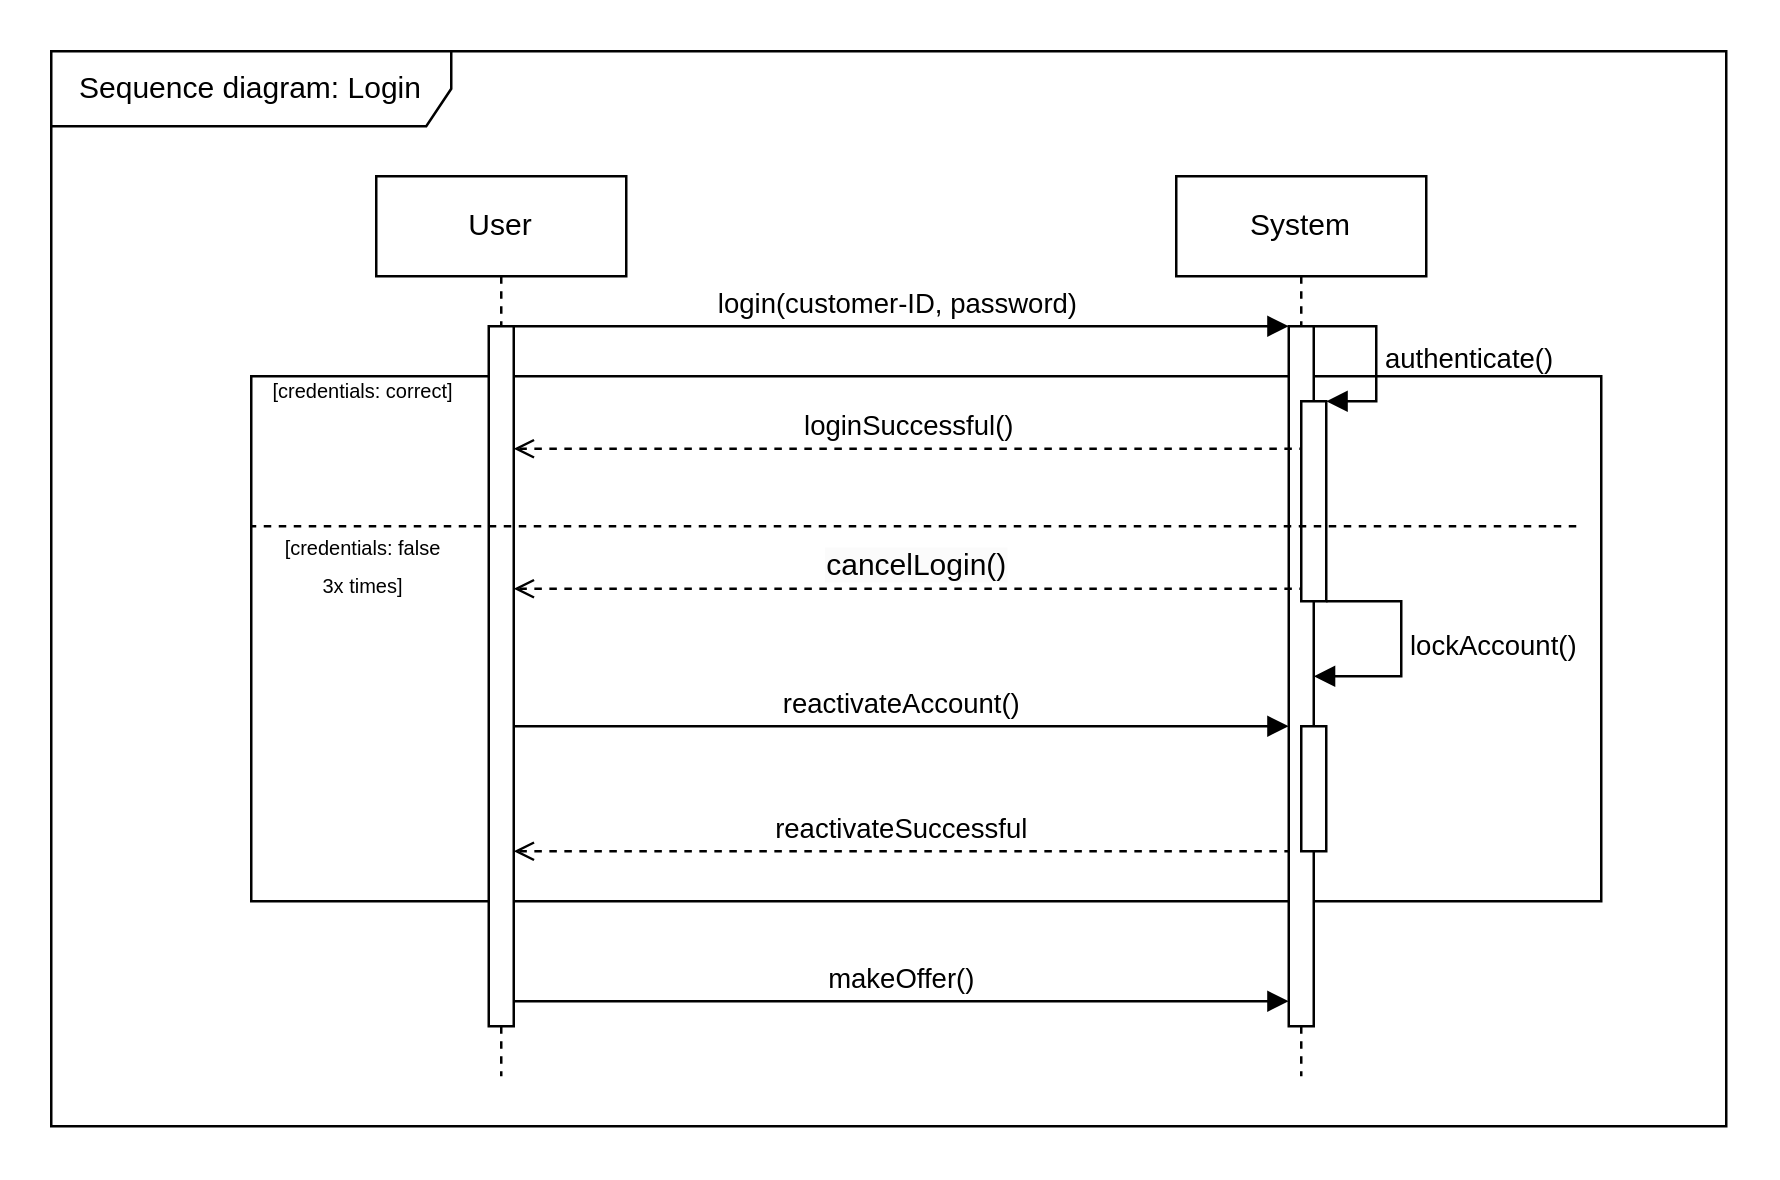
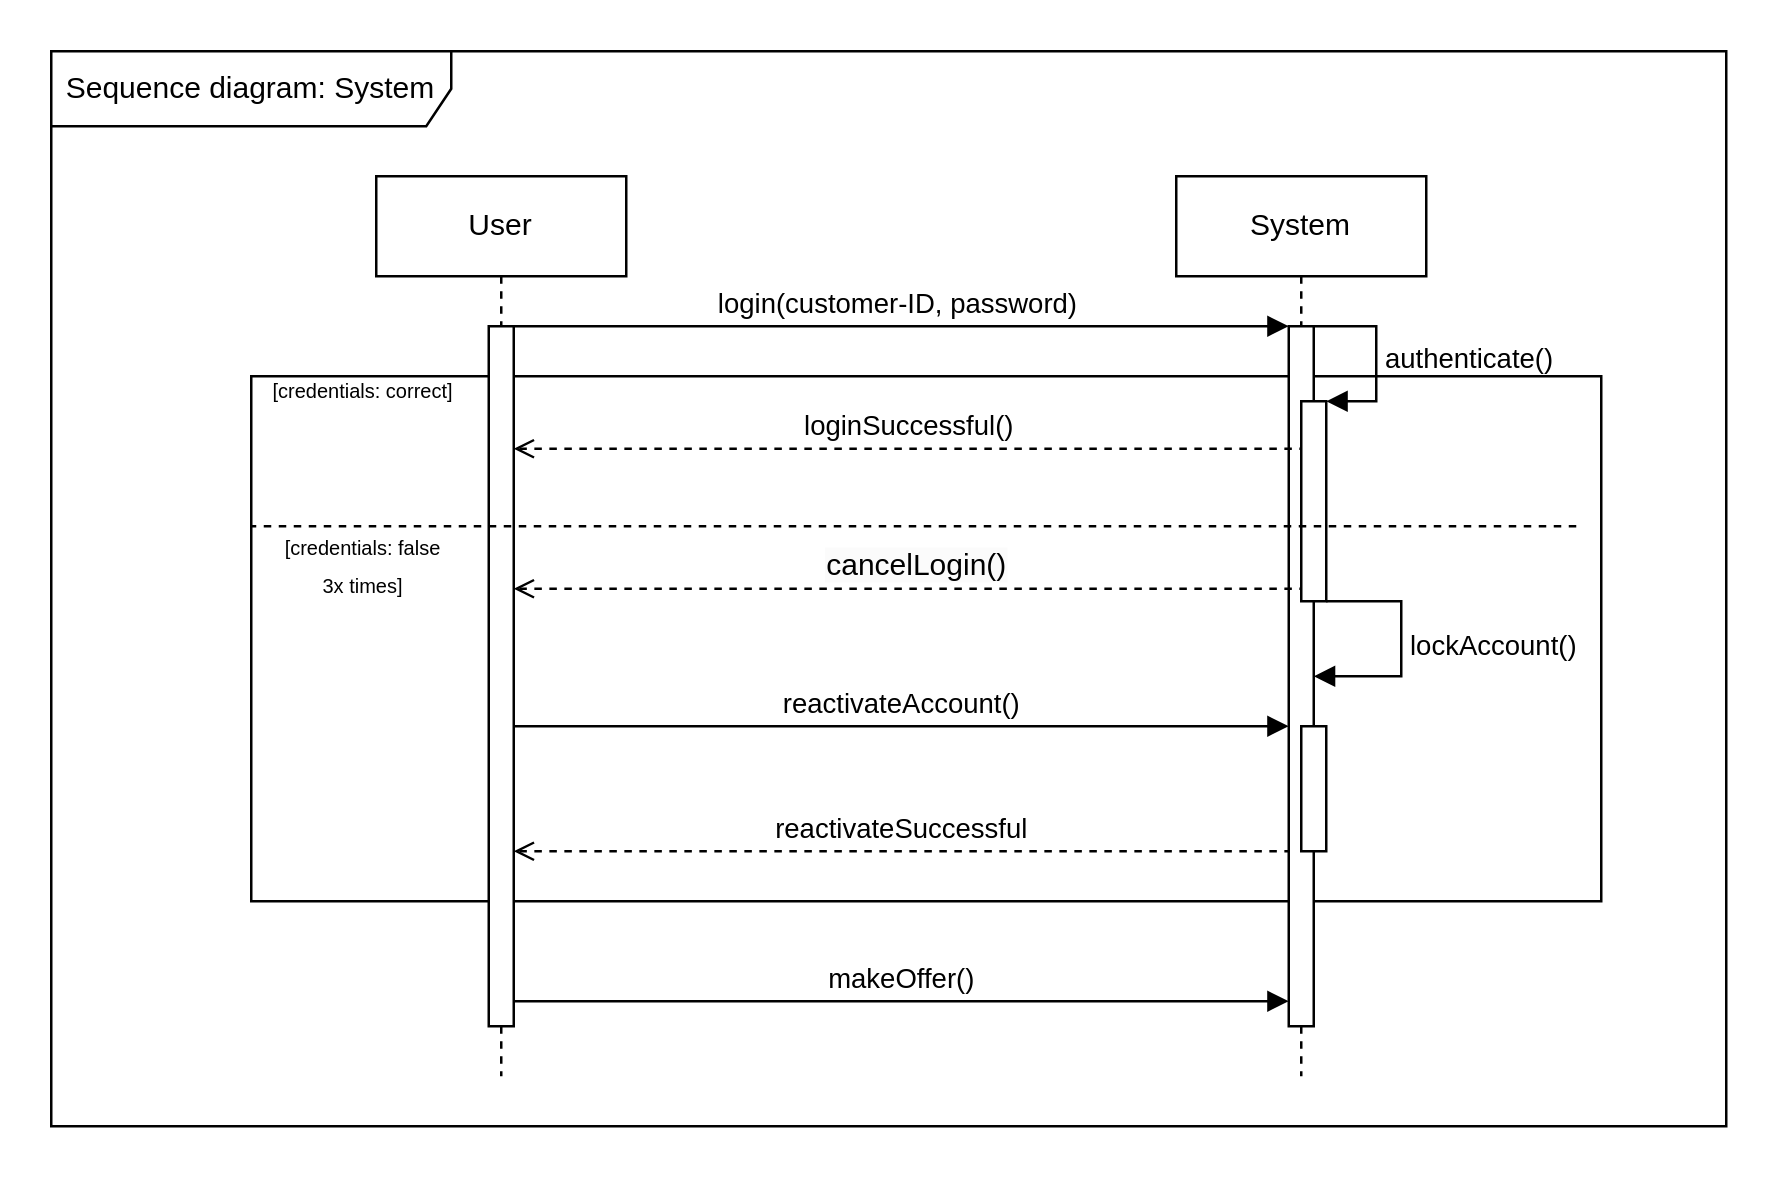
  <mxCell id="0" />
  <mxCell id="1" parent="0" />
  <mxCell id="2" value="" style="rounded=0;whiteSpace=wrap;html=1;" parent="1" vertex="1"><mxGeometry x="100" y="150" width="540" height="210" as="geometry" /></mxCell>
  <mxCell id="3" value="User" style="shape=umlLifeline;perimeter=lifelinePerimeter;whiteSpace=wrap;html=1;container=1;dropTarget=0;collapsible=0;recursiveResize=0;outlineConnect=0;portConstraint=eastwest;newEdgeStyle={&quot;edgeStyle&quot;:&quot;elbowEdgeStyle&quot;,&quot;elbow&quot;:&quot;vertical&quot;,&quot;curved&quot;:0,&quot;rounded&quot;:0};" parent="1" vertex="1"><mxGeometry x="150" y="70" width="100" height="360" as="geometry" /></mxCell>
  <mxCell id="4" value="" style="html=1;points=[[0,0,0,0,5],[0,1,0,0,-5],[1,0,0,0,5],[1,1,0,0,-5]];perimeter=orthogonalPerimeter;outlineConnect=0;targetShapes=umlLifeline;portConstraint=eastwest;newEdgeStyle={&quot;curved&quot;:0,&quot;rounded&quot;:0};" parent="3" vertex="1"><mxGeometry x="45" y="60" width="10" height="280" as="geometry" /></mxCell>
  <mxCell id="5" value="System" style="shape=umlLifeline;perimeter=lifelinePerimeter;whiteSpace=wrap;html=1;container=1;dropTarget=0;collapsible=0;recursiveResize=0;outlineConnect=0;portConstraint=eastwest;newEdgeStyle={&quot;edgeStyle&quot;:&quot;elbowEdgeStyle&quot;,&quot;elbow&quot;:&quot;vertical&quot;,&quot;curved&quot;:0,&quot;rounded&quot;:0};" parent="1" vertex="1"><mxGeometry x="470" y="70" width="100" height="360" as="geometry" /></mxCell>
  <mxCell id="6" value="" style="html=1;points=[[0,0,0,0,5],[0,1,0,0,-5],[1,0,0,0,5],[1,1,0,0,-5]];perimeter=orthogonalPerimeter;outlineConnect=0;targetShapes=umlLifeline;portConstraint=eastwest;newEdgeStyle={&quot;curved&quot;:0,&quot;rounded&quot;:0};" parent="5" vertex="1"><mxGeometry x="45" y="60" width="10" height="280" as="geometry" /></mxCell>
  <mxCell id="7" value="" style="html=1;points=[[0,0,0,0,5],[0,1,0,0,-5],[1,0,0,0,5],[1,1,0,0,-5]];perimeter=orthogonalPerimeter;outlineConnect=0;targetShapes=umlLifeline;portConstraint=eastwest;newEdgeStyle={&quot;curved&quot;:0,&quot;rounded&quot;:0};" parent="5" vertex="1"><mxGeometry x="50" y="90" width="10" height="80" as="geometry" /></mxCell>
  <mxCell id="8" value="authenticate()" style="html=1;align=left;spacingLeft=2;endArrow=block;rounded=0;edgeStyle=orthogonalEdgeStyle;curved=0;rounded=0;" parent="5" source="6" target="7" edge="1"><mxGeometry relative="1" as="geometry"><mxPoint x="60.0" y="60" as="sourcePoint" /><Array as="points"><mxPoint x="80" y="60" /><mxPoint x="80" y="90" /></Array><mxPoint x="70" y="80" as="targetPoint" /></mxGeometry></mxCell>
  <mxCell id="9" value="login(customer-ID, password)&amp;nbsp;" style="html=1;verticalAlign=bottom;endArrow=block;curved=0;rounded=0;" parent="1" target="6" edge="1"><mxGeometry width="80" relative="1" as="geometry"><mxPoint x="205" y="130" as="sourcePoint" /><mxPoint x="519.5" y="130" as="targetPoint" /></mxGeometry></mxCell>
  <mxCell id="10" value="&lt;font style=&quot;font-size: 8px;&quot;&gt;[credentials: correct]&lt;/font&gt;" style="text;html=1;align=center;verticalAlign=middle;whiteSpace=wrap;rounded=0;" parent="1" vertex="1"><mxGeometry x="100" y="140" width="90" height="30" as="geometry" /></mxCell>
  <mxCell id="11" value="loginSuccessful()" style="html=1;verticalAlign=bottom;endArrow=none;curved=0;rounded=0;dashed=1;startArrow=open;startFill=0;endFill=0;" parent="1" source="4" edge="1"><mxGeometry width="80" relative="1" as="geometry"><mxPoint x="220" y="179" as="sourcePoint" /><mxPoint x="520" y="179" as="targetPoint" /></mxGeometry></mxCell>
  <mxCell id="12" value="" style="html=1;verticalAlign=bottom;endArrow=none;dashed=1;endSize=8;curved=0;rounded=0;entryX=0;entryY=0.5;entryDx=0;entryDy=0;exitX=1;exitY=0.5;exitDx=0;exitDy=0;endFill=0;" parent="1" edge="1"><mxGeometry relative="1" as="geometry"><mxPoint x="630" y="210" as="sourcePoint" /><mxPoint x="100" y="210" as="targetPoint" /></mxGeometry></mxCell>
  <mxCell id="13" value="&lt;font style=&quot;font-size: 8px;&quot;&gt;[credentials: false&lt;/font&gt;&lt;div&gt;&lt;font style=&quot;font-size: 8px;&quot;&gt;3x times]&lt;/font&gt;&lt;/div&gt;" style="text;html=1;align=center;verticalAlign=middle;whiteSpace=wrap;rounded=0;" parent="1" vertex="1"><mxGeometry x="100" y="210" width="90" height="30" as="geometry" /></mxCell>
  <mxCell id="14" value="" style="edgeStyle=elbowEdgeStyle;fontSize=12;html=1;endArrow=none;endFill=0;rounded=0;entryX=0;entryY=1;entryDx=0;entryDy=-5;entryPerimeter=0;startArrow=open;startFill=0;dashed=1;" parent="1" source="4" target="7" edge="1"><mxGeometry width="160" relative="1" as="geometry"><mxPoint x="340" y="234.66" as="sourcePoint" /><mxPoint x="500" y="234.66" as="targetPoint" /><Array as="points"><mxPoint x="360" y="235" /></Array></mxGeometry></mxCell>
  <mxCell id="15" value="&lt;span style=&quot;font-size: 12px; text-wrap: wrap; background-color: rgb(251, 251, 251);&quot;&gt;cancelLogin()&lt;/span&gt;" style="edgeLabel;html=1;align=center;verticalAlign=middle;resizable=0;points=[];" parent="14" vertex="1" connectable="0"><mxGeometry x="0.081" y="1" relative="1" as="geometry"><mxPoint x="-10" y="-9" as="offset" /></mxGeometry></mxCell>
  <mxCell id="16" value="lockAccount()" style="html=1;align=left;spacingLeft=2;endArrow=block;rounded=0;edgeStyle=orthogonalEdgeStyle;curved=0;rounded=0;" parent="1" target="6" edge="1"><mxGeometry relative="1" as="geometry"><mxPoint x="530" y="240" as="sourcePoint" /><Array as="points"><mxPoint x="560" y="240" /><mxPoint x="560" y="270" /></Array><mxPoint x="535" y="270" as="targetPoint" /></mxGeometry></mxCell>
  <mxCell id="17" value="reactivateAccount()" style="html=1;verticalAlign=bottom;endArrow=block;curved=0;rounded=0;" parent="1" edge="1"><mxGeometry width="80" relative="1" as="geometry"><mxPoint x="205" y="290" as="sourcePoint" /><mxPoint x="515" y="290" as="targetPoint" /></mxGeometry></mxCell>
  <mxCell id="18" value="" style="rounded=0;whiteSpace=wrap;html=1;" parent="1" vertex="1"><mxGeometry x="520" y="290" width="10" height="50" as="geometry" /></mxCell>
  <mxCell id="19" value="reactivateSuccessful" style="html=1;verticalAlign=bottom;endArrow=none;curved=0;rounded=0;startArrow=open;startFill=0;endFill=0;dashed=1;" parent="1" edge="1"><mxGeometry width="80" relative="1" as="geometry"><mxPoint x="205" y="340" as="sourcePoint" /><mxPoint x="515" y="340" as="targetPoint" /></mxGeometry></mxCell>
  <mxCell id="20" value="makeOffer()" style="html=1;verticalAlign=bottom;endArrow=block;curved=0;rounded=0;" parent="1" edge="1"><mxGeometry width="80" relative="1" as="geometry"><mxPoint x="205" y="400" as="sourcePoint" /><mxPoint x="515" y="400" as="targetPoint" /></mxGeometry></mxCell>
- <mxCell id="21" value="Sequence diagram: Login" style="shape=umlFrame;whiteSpace=wrap;html=1;pointerEvents=0;width=160;height=30;" vertex="1" parent="1"><mxGeometry y="20" width="670" height="430" as="geometry" x="20" /></mxCell>
+ <mxCell id="21" value="Sequence diagram: System" style="shape=umlFrame;whiteSpace=wrap;html=1;pointerEvents=0;width=160;height=30;" vertex="1" parent="1"><mxGeometry y="20" width="670" height="430" as="geometry" x="20" /></mxCell>
